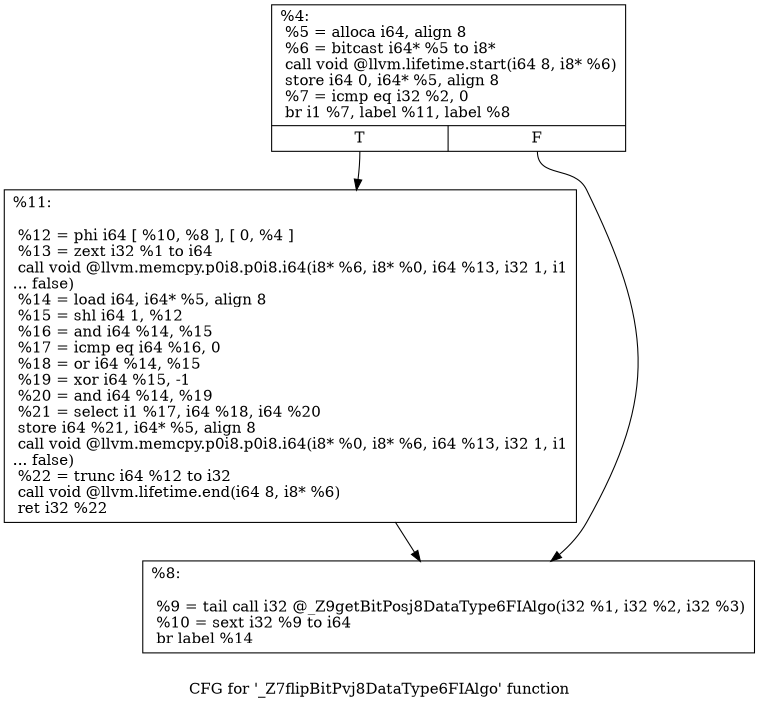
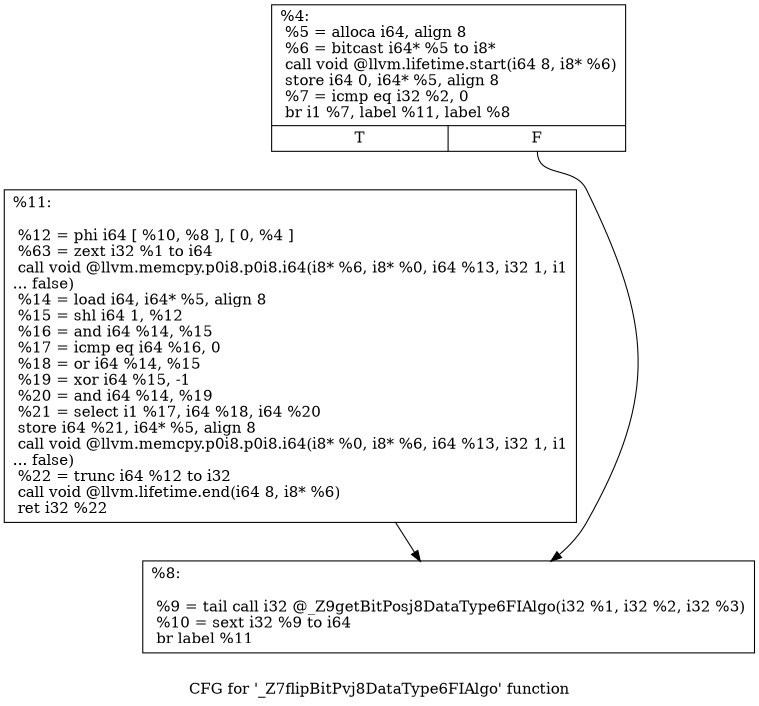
  digraph {
    label="CFG for '_Z7flipBitPvj8DataType6FIAlgo' function"
    node [shape=record]
    n1 [label="{%4:\l  %5 = alloca i64, align 8\l  %6 = bitcast i64* %5 to i8*\l  call void @llvm.lifetime.start(i64 8, i8* %6)\l  store i64 0, i64* %5, align 8\l  %7 = icmp eq i32 %2, 0\l  br i1 %7, label %11, label %8\l|{<s0>T|<s1>F}}"]
-   n2 [label="{%11:\l\l  %12 = phi i64 [ %10, %8 ], [ 0, %4 ]\l  %13 = zext i32 %1 to i64\l  call void @llvm.memcpy.p0i8.p0i8.i64(i8* %6, i8* %0, i64 %13, i32 1, i1\l... false)\l  %14 = load i64, i64* %5, align 8\l  %15 = shl i64 1, %12\l  %16 = and i64 %14, %15\l  %17 = icmp eq i64 %16, 0\l  %18 = or i64 %14, %15\l  %19 = xor i64 %15, -1\l  %20 = and i64 %14, %19\l  %21 = select i1 %17, i64 %18, i64 %20\l  store i64 %21, i64* %5, align 8\l  call void @llvm.memcpy.p0i8.p0i8.i64(i8* %0, i8* %6, i64 %13, i32 1, i1\l... false)\l  %22 = trunc i64 %12 to i32\l  call void @llvm.lifetime.end(i64 8, i8* %6)\l  ret i32 %22\l}"]
-   n3 [label="{%8:\l\l  %9 = tail call i32 @_Z9getBitPosj8DataType6FIAlgo(i32 %1, i32 %2, i32 %3)\l  %10 = sext i32 %9 to i64\l  br label %14\l}"]
-   n1 -> n2 [tailport=s0]
+   n2 [label="{%11:\l\l  %12 = phi i64 [ %10, %8 ], [ 0, %4 ]\l  %63 = zext i32 %1 to i64\l  call void @llvm.memcpy.p0i8.p0i8.i64(i8* %6, i8* %0, i64 %13, i32 1, i1\l... false)\l  %14 = load i64, i64* %5, align 8\l  %15 = shl i64 1, %12\l  %16 = and i64 %14, %15\l  %17 = icmp eq i64 %16, 0\l  %18 = or i64 %14, %15\l  %19 = xor i64 %15, -1\l  %20 = and i64 %14, %19\l  %21 = select i1 %17, i64 %18, i64 %20\l  store i64 %21, i64* %5, align 8\l  call void @llvm.memcpy.p0i8.p0i8.i64(i8* %0, i8* %6, i64 %13, i32 1, i1\l... false)\l  %22 = trunc i64 %12 to i32\l  call void @llvm.lifetime.end(i64 8, i8* %6)\l  ret i32 %22\l}"]
+   n3 [label="{%8:\l\l  %9 = tail call i32 @_Z9getBitPosj8DataType6FIAlgo(i32 %1, i32 %2, i32 %3)\l  %10 = sext i32 %9 to i64\l  br label %11\l}"]
    n1 -> n3 [tailport=s1]
    n2 -> n3
  }
